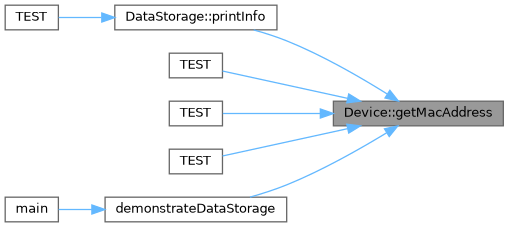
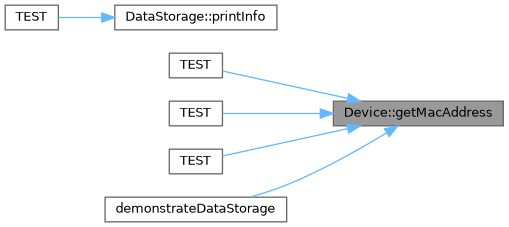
  digraph {
    rankdir=RL
    node [color=grey40 fillcolor=white fontname=Helvetica fontsize=10 shape=box style=filled]
    edge [color=steelblue1 dir=back fontname=Helvetica fontsize=10 labelfontname=Helvetica labelfontsize=10 style=solid]
    n1 [color=gray40 fillcolor=grey60 fontcolor=black height=0.2 label="Device::getMacAddress" width=0.4]
    n2 [height=0.2 label="DataStorage::printInfo" width=0.4]
    n3 [height=0.2 label=TEST width=0.4]
    n4 [height=0.2 label=TEST width=0.4]
    n5 [height=0.2 label=TEST width=0.4]
    n6 [height=0.2 label=demonstrateDataStorage width=0.4]
    n7 [height=0.2 label=TEST width=0.4]
-   n8 [height=0.2 label=main width=0.4]
-   n1 -> n2
    n1 -> n3
    n1 -> n4
    n1 -> n5
    n1 -> n6
    n2 -> n7
-   n6 -> n8
  }
